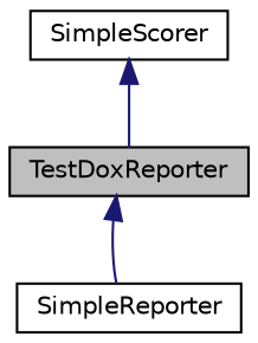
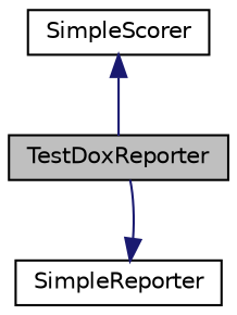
  digraph {
    node [color=black fillcolor=white fontname=Helvetica fontsize=10 shape=record style=filled]
    edge [color=midnightblue dir=back fontname=Helvetica fontsize=10 labelfontname=Helvetica labelfontsize=10 style=solid]
    n1 [fillcolor=grey75 fontcolor=black height=0.2 label=TestDoxReporter width=0.4]
    n2 [height=0.2 label=SimpleReporter width=0.4]
    n3 [height=0.2 label=SimpleScorer width=0.4]
-   n1 -> n2
+   n2 -> n1
    n3 -> n1
  }
